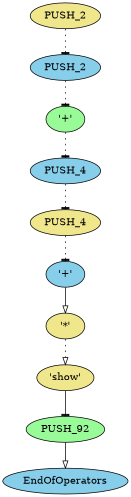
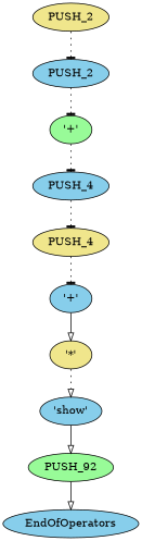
  digraph {
    node [fillcolor=khaki style=filled]
    edge [arrowhead=tee style=dotted]
    n1 [label=PUSH_2]
    n2 [fillcolor=skyblue label=PUSH_2]
    n3 [fillcolor=palegreen label="'+'"]
    n4 [fillcolor=skyblue label=PUSH_4]
    n5 [label=PUSH_4]
    n6 [fillcolor=skyblue label="'+'"]
    n7 [label="'*'"]
-   n8 [label="'show'"]
+   n8 [fillcolor=skyblue label="'show'"]
    n9 [fillcolor=palegreen label=PUSH_92]
    n10 [fillcolor=skyblue label=EndOfOperators]
    n1 -> n2
    n2 -> n3
    n3 -> n4
    n4 -> n5
    n5 -> n6
    n6 -> n7 [arrowhead=onormal style=solid]
    n7 -> n8 [arrowhead=onormal]
-   n8 -> n9 [style=solid]
+   n8 -> n9 [arrowhead=onormal style=solid]
    n9 -> n10 [arrowhead=onormal style=solid]
  }
